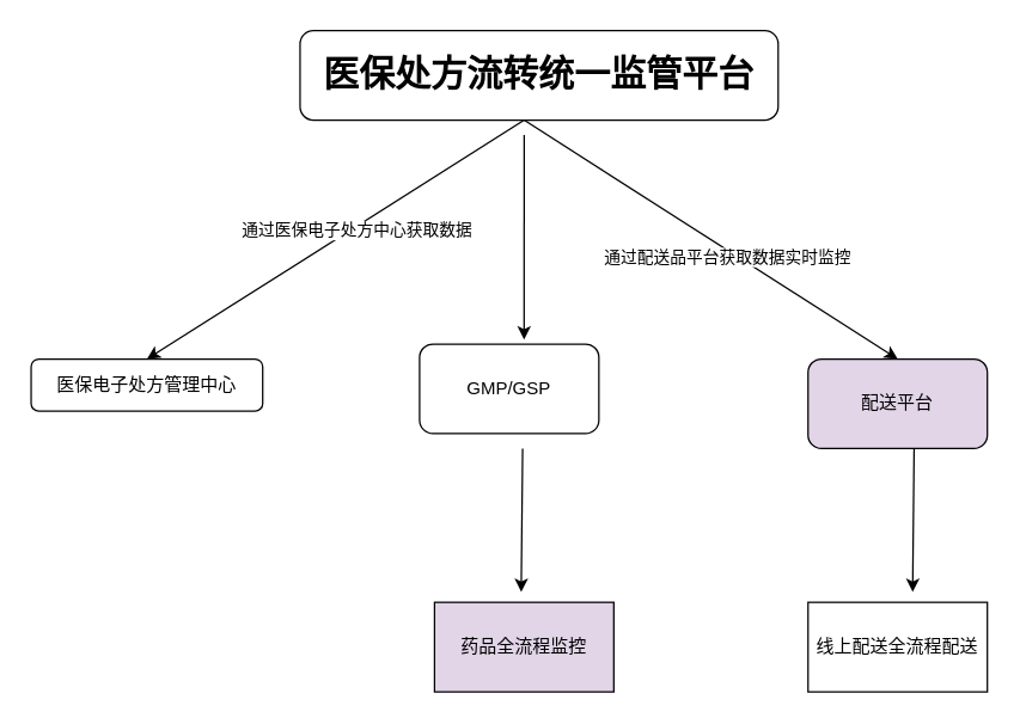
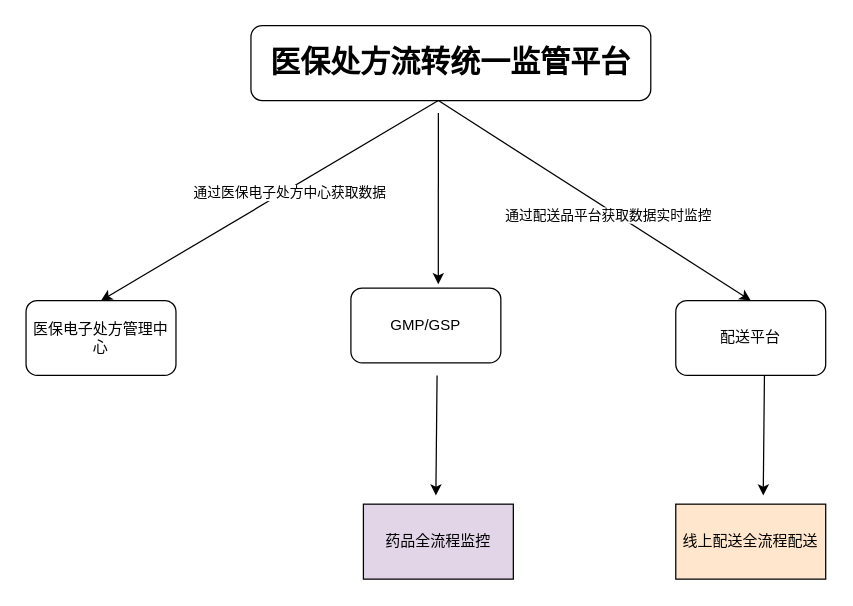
  <mxCell id="0" />
  <mxCell id="1" parent="0" />
- <mxCell id="2" value="医保电子处方管理中心" style="rounded=1;whiteSpace=wrap;html=1;" vertex="1" parent="1"><mxGeometry x="20" y="240" width="155" height="35" as="geometry" /></mxCell>
+ <mxCell id="2" value="医保电子处方管理中心" style="rounded=1;whiteSpace=wrap;html=1;" vertex="1" parent="1"><mxGeometry x="20" y="240" width="120" height="60" as="geometry" /></mxCell>
  <mxCell id="3" value="GMP/GSP" style="rounded=1;whiteSpace=wrap;html=1;" vertex="1" parent="1"><mxGeometry x="280" y="230" width="120" height="60" as="geometry" /></mxCell>
- <mxCell id="4" value="配送平台" style="rounded=1;whiteSpace=wrap;html=1;fillColor=#e1d5e7;" vertex="1" parent="1"><mxGeometry x="540" y="240" width="120" height="60" as="geometry" /></mxCell>
+ <mxCell id="4" value="配送平台" style="rounded=1;whiteSpace=wrap;html=1;" vertex="1" parent="1"><mxGeometry x="540" y="240" width="120" height="60" as="geometry" /></mxCell>
  <mxCell id="5" value="药品全流程监控" style="rounded=0;whiteSpace=wrap;html=1;fillColor=#e1d5e7;" vertex="1" parent="1"><mxGeometry x="290" y="403" width="120" height="60" as="geometry" /></mxCell>
- <mxCell id="6" value="线上配送全流程配送" style="rounded=0;whiteSpace=wrap;html=1;" vertex="1" parent="1"><mxGeometry x="540" y="403" width="120" height="60" as="geometry" /></mxCell>
+ <mxCell id="6" value="线上配送全流程配送" style="rounded=0;whiteSpace=wrap;html=1;fillColor=#ffe6cc;" vertex="1" parent="1"><mxGeometry x="540" y="403" width="120" height="60" as="geometry" /></mxCell>
  <mxCell id="7" value="" style="endArrow=classic;html=1;rounded=0;entryX=0.5;entryY=0;entryDx=0;entryDy=0;" edge="1" parent="1" target="2"><mxGeometry width="50" height="50" relative="1" as="geometry"><mxPoint x="350" y="80" as="sourcePoint" /><mxPoint x="290" y="60" as="targetPoint" /></mxGeometry></mxCell>
  <mxCell id="8" value="通过医保电子处方中心获取数据" style="edgeLabel;html=1;align=center;verticalAlign=middle;resizable=0;points=[];" vertex="1" connectable="0" parent="7"><mxGeometry x="-0.106" y="2" relative="1" as="geometry"><mxPoint as="offset" /></mxGeometry></mxCell>
  <mxCell id="9" value="" style="endArrow=classic;html=1;rounded=0;entryX=0.583;entryY=-0.05;entryDx=0;entryDy=0;entryPerimeter=0;" edge="1" parent="1" target="3"><mxGeometry width="50" height="50" relative="1" as="geometry"><mxPoint x="350" y="90" as="sourcePoint" /><mxPoint x="350" y="220" as="targetPoint" /></mxGeometry></mxCell>
  <mxCell id="10" value="&lt;b style=&quot;font-size: 24px;&quot;&gt;医保处方流转统一监管平台&lt;/b&gt;" style="rounded=1;whiteSpace=wrap;html=1;" vertex="1" parent="1"><mxGeometry x="200" y="20" width="320" height="60" as="geometry" /></mxCell>
  <mxCell id="11" value="" style="endArrow=classic;html=1;rounded=0;entryX=0.5;entryY=0;entryDx=0;entryDy=0;" edge="1" parent="1" target="4"><mxGeometry width="50" height="50" relative="1" as="geometry"><mxPoint x="350" y="80" as="sourcePoint" /><mxPoint x="530" y="130" as="targetPoint" /></mxGeometry></mxCell>
  <mxCell id="12" value="通过配送品平台获取数据实时监控" style="edgeLabel;html=1;align=center;verticalAlign=middle;resizable=0;points=[];" vertex="1" connectable="0" parent="11"><mxGeometry x="0.097" y="-4" relative="1" as="geometry"><mxPoint as="offset" /></mxGeometry></mxCell>
  <mxCell id="13" value="" style="endArrow=classic;html=1;rounded=0;exitX=0.408;exitY=1.033;exitDx=0;exitDy=0;exitPerimeter=0;entryX=0.4;entryY=-0.083;entryDx=0;entryDy=0;entryPerimeter=0;" edge="1" parent="1"><mxGeometry width="50" height="50" relative="1" as="geometry"><mxPoint x="348.96" y="300" as="sourcePoint" /><mxPoint x="348" y="396.04" as="targetPoint" /></mxGeometry></mxCell>
  <mxCell id="14" value="" style="endArrow=classic;html=1;rounded=0;exitX=0.408;exitY=1.033;exitDx=0;exitDy=0;exitPerimeter=0;entryX=0.4;entryY=-0.083;entryDx=0;entryDy=0;entryPerimeter=0;" edge="1" parent="1"><mxGeometry width="50" height="50" relative="1" as="geometry"><mxPoint x="610.96" y="300" as="sourcePoint" /><mxPoint x="610" y="396.04" as="targetPoint" /></mxGeometry></mxCell>
